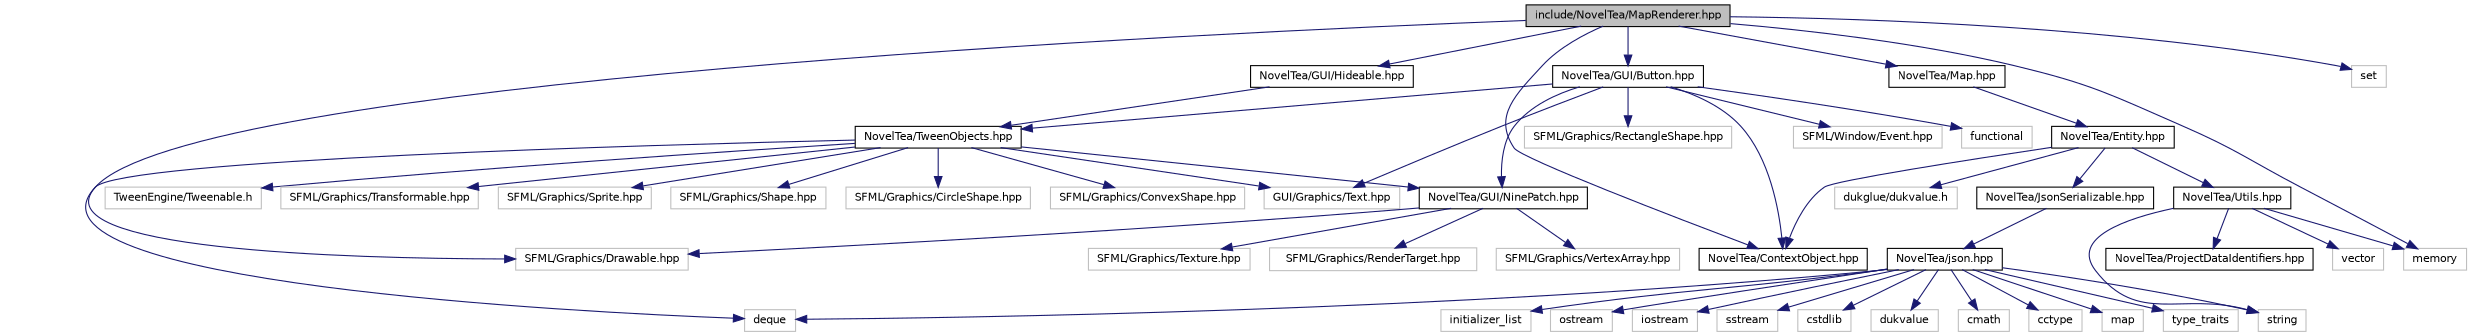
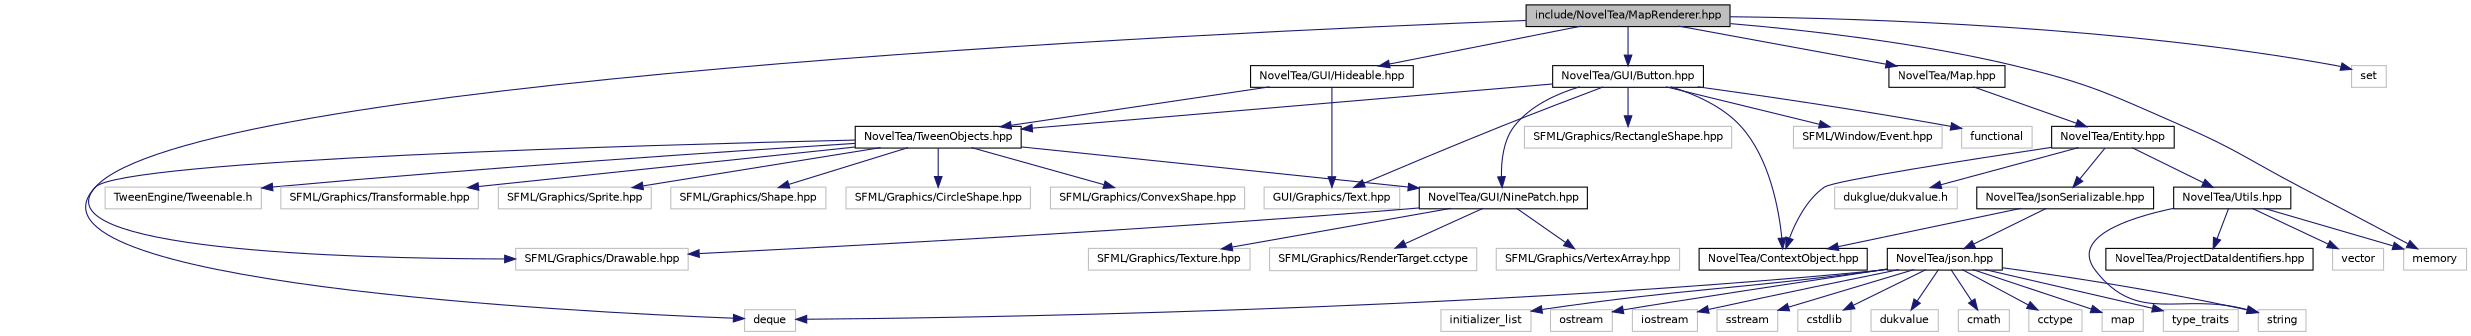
  digraph {
    node [color=grey75 fontname=Helvetica fontsize=10 shape=record]
    edge [color=midnightblue fontname=Helvetica fontsize=10 labelfontname=Helvetica labelfontsize=10 style=solid]
    n1 [color=black fillcolor=grey75 fontcolor=black height=0.2 label="include/NovelTea/MapRenderer.hpp" style=filled width=0.4]
    n2 [color=black height=0.2 label="NovelTea/ContextObject.hpp" width=0.4]
    n3 [color=black height=0.2 label="NovelTea/GUI/Hideable.hpp" width=0.4]
    n4 [height=0.2 label="SFML/Graphics/Drawable.hpp" width=0.4]
    n5 [color=black height=0.2 label="NovelTea/GUI/Button.hpp" width=0.4]
    n6 [color=black height=0.2 label="NovelTea/Map.hpp" width=0.4]
    n7 [height=0.2 label=memory width=0.4]
    n8 [height=0.2 label=set width=0.4]
    n9 [color=black height=0.2 label="NovelTea/TweenObjects.hpp" width=0.4]
    n10 [color=black height=0.2 label="NovelTea/GUI/NinePatch.hpp" width=0.4]
    n11 [height=0.2 label="SFML/Graphics/RectangleShape.hpp" width=0.4]
    n12 [height=0.2 label="GUI/Graphics/Text.hpp" width=0.4]
    n13 [height=0.2 label="SFML/Window/Event.hpp" width=0.4]
    n14 [height=0.2 label=functional width=0.4]
    n15 [color=black height=0.2 label="NovelTea/Entity.hpp" width=0.4]
    n16 [height=0.2 label="TweenEngine/Tweenable.h" width=0.4]
    n17 [height=0.2 label="SFML/Graphics/Transformable.hpp" width=0.4]
    n18 [height=0.2 label="SFML/Graphics/Sprite.hpp" width=0.4]
    n19 [height=0.2 label="SFML/Graphics/Shape.hpp" width=0.4]
    n20 [height=0.2 label="SFML/Graphics/CircleShape.hpp" width=0.4]
    n21 [height=0.2 label="SFML/Graphics/ConvexShape.hpp" width=0.4]
    n22 [height=0.2 label=deque width=0.4]
    n23 [height=0.2 label="SFML/Graphics/Texture.hpp" width=0.4]
-   n24 [height=0.2 label="SFML/Graphics/RenderTarget.hpp" width=0.4]
+   n24 [height=0.2 label="SFML/Graphics/RenderTarget.cctype" width=0.4]
    n25 [height=0.2 label="SFML/Graphics/VertexArray.hpp" width=0.4]
    n26 [color=black height=0.2 label="NovelTea/JsonSerializable.hpp" width=0.4]
    n27 [color=black height=0.2 label="NovelTea/Utils.hpp" width=0.4]
    n28 [height=0.2 label="dukglue/dukvalue.h" width=0.4]
    n29 [color=black height=0.2 label="NovelTea/json.hpp" width=0.4]
    n30 [height=0.2 label=string width=0.4]
    n31 [color=black height=0.2 label="NovelTea/ProjectDataIdentifiers.hpp" width=0.4]
    n32 [height=0.2 label=vector width=0.4]
    n33 [height=0.2 label=cstdlib width=0.4]
    n34 [height=0.2 label=dukvalue width=0.4]
    n35 [height=0.2 label=cmath width=0.4]
    n36 [height=0.2 label=cctype width=0.4]
    n37 [height=0.2 label=map width=0.4]
    n38 [height=0.2 label=type_traits width=0.4]
    n39 [height=0.2 label=initializer_list width=0.4]
    n40 [height=0.2 label=ostream width=0.4]
    n41 [height=0.2 label=iostream width=0.4]
    n42 [height=0.2 label=sstream width=0.4]
-   n1 -> n2
+   n26 -> n2
    n1 -> n3
    n1 -> n4
    n1 -> n5
    n1 -> n6
    n1 -> n7
    n1 -> n8
    n3 -> n9
    n5 -> n2
    n5 -> n9
    n5 -> n10
    n5 -> n11
    n5 -> n12
    n5 -> n13
    n5 -> n14
    n6 -> n15
    n9 -> n10
-   n9 -> n12
+   n3 -> n12
    n9 -> n16
    n9 -> n17
    n9 -> n18
    n9 -> n19
    n9 -> n20
    n9 -> n21
    n9 -> n22
    n10 -> n4
    n10 -> n23
    n10 -> n24
    n10 -> n25
    n15 -> n2
    n15 -> n26
    n15 -> n27
    n15 -> n28
    n26 -> n29
    n27 -> n7
    n27 -> n30
    n27 -> n31
    n27 -> n32
    n29 -> n22
    n29 -> n30
    n29 -> n33
    n29 -> n34
    n29 -> n35
    n29 -> n36
    n29 -> n37
    n29 -> n38
    n29 -> n39
    n29 -> n40
    n29 -> n41
    n29 -> n42
  }
